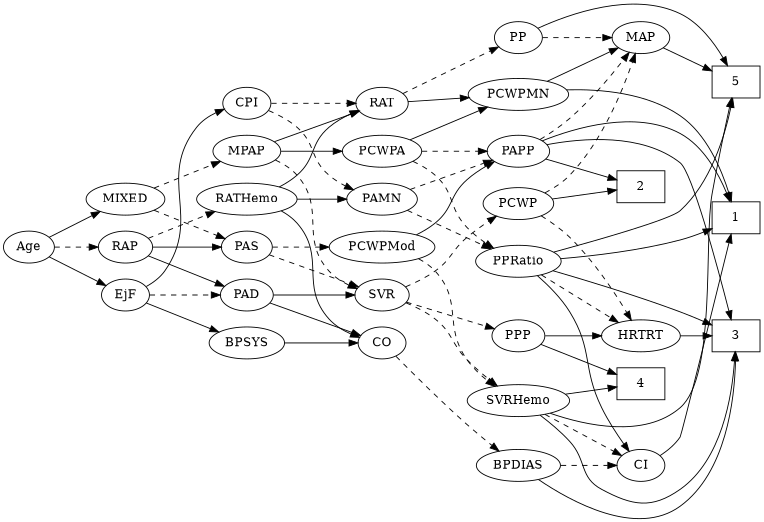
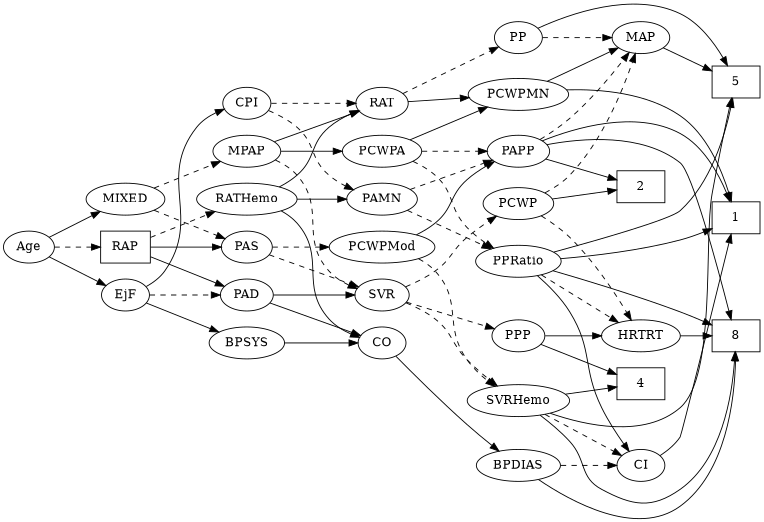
  strict digraph {
    rankdir=LR
    edge [style=solid]
    1 [height=0.5 shape=box width=0.75]
    2 [height=0.5 shape=box width=0.75]
-   3 [height=0.5 shape=box width=0.75]
+   3 [height=0.5 shape=box width=0.75 label=8]
    4 [height=0.5 shape=box width=0.75]
    5 [height=0.5 shape=box width=0.75]
    Age [height=0.5 width=0.75]
    EjF [height=0.5 width=0.75]
-   RAP [height=0.5 width=0.77632]
+   RAP [height=0.5 width=0.77632 shape=box]
    MIXED [height=0.5 width=1.1193]
    BPSYS [height=0.5 width=1.0471]
    PAD [height=0.5 width=0.79437]
    CPI [height=0.5 width=0.75]
    PAS [height=0.5 width=0.75]
    RATHemo [height=0.5 width=1.3721]
    MPAP [height=0.5 width=0.97491]
    CO [height=0.5 width=0.75]
    SVR [height=0.5 width=0.77632]
    RAT [height=0.5 width=0.75827]
    PAMN [height=0.5 width=1.011]
    PCWPMod [height=0.5 width=1.4443]
    PCWPA [height=0.5 width=1.1555]
    PCWPMN [height=0.5 width=1.3902]
    PP [height=0.5 width=0.75]
    BPDIAS [height=0.5 width=1.1735]
    SVRHemo [height=0.5 width=1.3902]
    PPP [height=0.5 width=0.75]
    PCWP [height=0.5 width=0.97491]
    PPRatio [height=0.5 width=1.1013]
    PAPP [height=0.5 width=0.88464]
    MAP [height=0.5 width=0.84854]
    CI [height=0.5 width=0.75]
    HRTRT [height=0.5 width=1.1013]
    Age -> EjF
    Age -> RAP [style=dashed]
    Age -> MIXED
    EjF -> BPSYS
    EjF -> PAD [style=dashed]
    EjF -> CPI
    RAP -> PAD
    RAP -> PAS
    RAP -> RATHemo [style=dashed]
    MIXED -> PAS [style=dashed]
    MIXED -> MPAP [style=dashed]
    BPSYS -> CO
    PAD -> CO
    PAD -> SVR
    CPI -> RAT [style=dashed]
    CPI -> PAMN [style=dashed]
    PAS -> SVR [style=dashed]
    PAS -> PCWPMod [style=dashed]
    RATHemo -> CO
    RATHemo -> RAT
    RATHemo -> PAMN
    MPAP -> SVR [style=dashed]
    MPAP -> RAT
    MPAP -> PCWPA
-   CO -> BPDIAS [style=dashed]
+   CO -> BPDIAS
    SVR -> SVRHemo [style=dashed]
    SVR -> PPP [style=dashed]
    SVR -> PCWP [style=dashed]
    RAT -> PCWPMN
    RAT -> PP [style=dashed]
    PAMN -> PPRatio [style=dashed]
    PAMN -> PAPP [style=dashed]
    PCWPMod -> SVRHemo [style=dashed]
    PCWPMod -> PAPP
    PCWPA -> PCWPMN
    PCWPA -> PPRatio [style=dashed]
    PCWPA -> PAPP [style=dashed]
    PCWPMN -> 1
    PCWPMN -> MAP
    PP -> 5
    PP -> MAP [style=dashed]
    BPDIAS -> 3
    BPDIAS -> CI [style=dashed]
    SVRHemo -> 3
    SVRHemo -> 4
    SVRHemo -> 5
    SVRHemo -> CI [style=dashed]
    PPP -> 4
    PPP -> HRTRT
    PCWP -> 2
    PCWP -> MAP [style=dashed]
    PCWP -> HRTRT [style=dashed]
    PPRatio -> 1
    PPRatio -> 3
    PPRatio -> 5
    PPRatio -> CI
    PPRatio -> HRTRT [style=dashed]
    PAPP -> 1
    PAPP -> 2
    PAPP -> 3
    PAPP -> MAP [style=dashed]
    MAP -> 5
    CI -> 1
    HRTRT -> 3
  }
